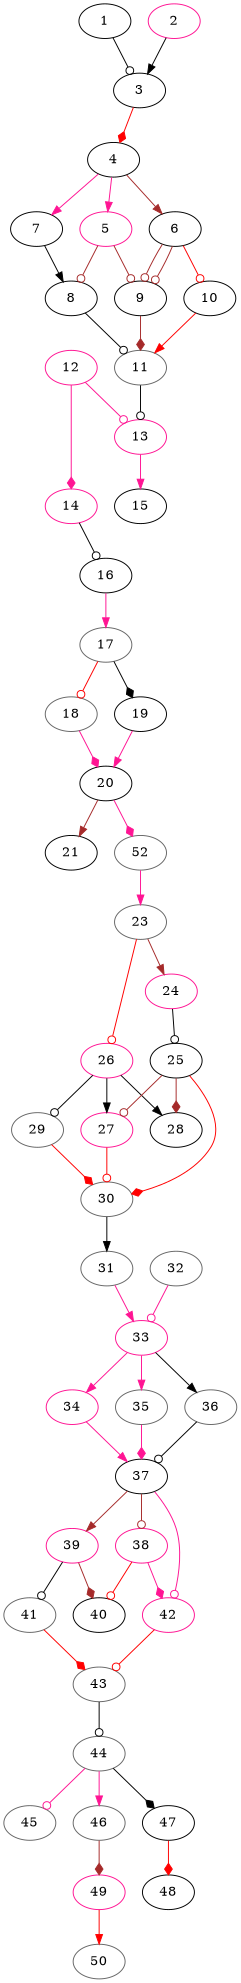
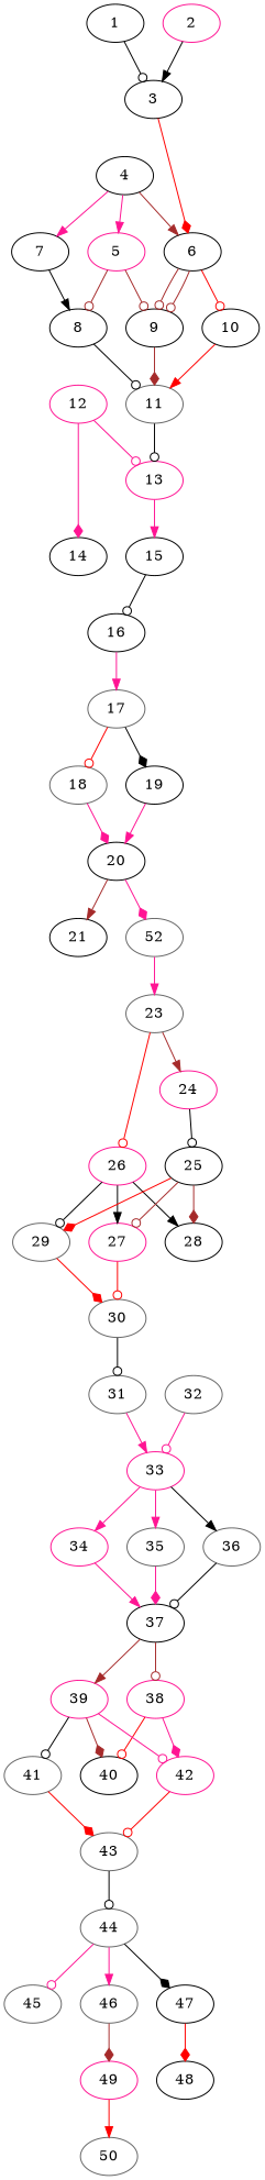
  digraph {
    node [alpha=0.17 color=black]
    edge [arrowhead=odot color=deeppink]
    1 [alpha=0.07]
    3
    4 [alpha=0.01]
    5 [alpha=0.05 color=deeppink]
    6 [alpha=0.04]
    7
    2 [alpha=0.13 color=deeppink]
    8 [alpha=0.18]
    9 [alpha=0.13]
    10 [alpha=0.04]
    11 [alpha=0.04 color=gray40]
    13 [alpha=0.15 color=deeppink]
    12 [color=deeppink]
-   14 [alpha=0.16 color=deeppink]
+   14 [alpha=0.16]
    15 [alpha=0.07]
    16 [alpha=0.15]
    17 [alpha=0.16 color=gray40]
    18 [alpha=0.00 color=gray40]
    19 [alpha=0.06]
    20 [alpha=0.09]
    21 [alpha=0.14]
    n22 [alpha=0.19 color=gray40 label=52]
    23 [alpha=0.00 color=gray40]
    24 [alpha=0.01 color=deeppink]
    26 [alpha=0.08 color=deeppink]
    25 [alpha=0.06]
    27 [alpha=0.12 color=deeppink]
    28 [alpha=0.12]
    29 [alpha=0.12 color=gray40]
    30 [alpha=0.02 color=gray40]
    31 [alpha=0.02 color=gray40]
    33 [color=deeppink]
    32 [alpha=0.07 color=gray40]
    34 [color=deeppink]
    35 [alpha=0.10 color=gray40]
    36 [alpha=0.16 color=gray40]
    37 [alpha=0.06]
    38 [alpha=0.04 color=deeppink]
    39 [alpha=0.03 color=deeppink]
    40 [alpha=0.08]
    42 [alpha=0.11 color=deeppink]
    41 [alpha=0.09 color=gray40]
    43 [alpha=0.03 color=gray40]
    44 [alpha=0.02 color=gray40]
    45 [alpha=0.13 color=gray40]
    46 [alpha=0.03 color=gray40]
    47 [alpha=0.14]
    49 [alpha=0.20 color=deeppink]
    48 [alpha=0.05]
    50 [alpha=0.05 color=gray40]
    1 -> 3 [color=black]
-   3 -> 4 [arrowhead=diamond color=red]
+   3 -> 6 [arrowhead=diamond color=red]
    4 -> 5 [arrowhead=normal]
    4 -> 6 [arrowhead=normal color=brown]
    4 -> 7 [arrowhead=normal]
    5 -> 8 [color=brown]
    5 -> 9 [color=brown]
    6 -> 9 [color=brown]
    6 -> 9 [color=brown]
    6 -> 10 [color=red]
    7 -> 8 [arrowhead=normal color=black]
    2 -> 3 [arrowhead=normal color=black]
    8 -> 11 [color=black]
    9 -> 11 [arrowhead=diamond color=brown]
    10 -> 11 [arrowhead=normal color=red]
    11 -> 13 [color=black]
    13 -> 15 [arrowhead=normal]
    12 -> 13
    12 -> 14 [arrowhead=diamond]
-   14 -> 16 [color=black]
+   15 -> 16 [color=black]
    16 -> 17 [arrowhead=normal]
    17 -> 18 [color=red]
    17 -> 19 [arrowhead=diamond color=black]
    18 -> 20 [arrowhead=diamond]
    19 -> 20 [arrowhead=normal]
    20 -> 21 [arrowhead=normal color=brown]
    20 -> n22 [arrowhead=diamond]
    n22 -> 23 [arrowhead=normal]
    23 -> 24 [arrowhead=normal color=brown]
    23 -> 26 [color=red]
    24 -> 25 [color=black]
    26 -> 27 [arrowhead=normal color=black]
    26 -> 28 [arrowhead=normal color=black]
    26 -> 29 [color=black]
    25 -> 27 [color=brown]
    25 -> 28 [arrowhead=diamond color=brown]
-   25 -> 30 [arrowhead=diamond color=red]
+   25 -> 29 [arrowhead=diamond color=red]
    27 -> 30 [color=red]
    29 -> 30 [arrowhead=diamond color=red]
-   30 -> 31 [arrowhead=normal color=black]
+   30 -> 31 [color=black]
    31 -> 33 [arrowhead=normal]
    33 -> 34 [arrowhead=normal]
    33 -> 35 [arrowhead=normal]
    33 -> 36 [arrowhead=normal color=black]
    32 -> 33
    34 -> 37 [arrowhead=normal]
    35 -> 37 [arrowhead=diamond]
    36 -> 37 [color=black]
    37 -> 38 [color=brown]
    37 -> 39 [arrowhead=normal color=brown]
    38 -> 40 [color=red]
    38 -> 42 [arrowhead=diamond]
    39 -> 40 [arrowhead=diamond color=brown]
-   37 -> 42
+   39 -> 42
    39 -> 41 [color=black]
    42 -> 43 [color=red]
    41 -> 43 [arrowhead=diamond color=red]
    43 -> 44 [color=black]
    44 -> 45
    44 -> 46 [arrowhead=normal]
    44 -> 47 [arrowhead=diamond color=black]
    46 -> 49 [arrowhead=diamond color=brown]
    47 -> 48 [arrowhead=diamond color=red]
    49 -> 50 [arrowhead=normal color=red]
  }
